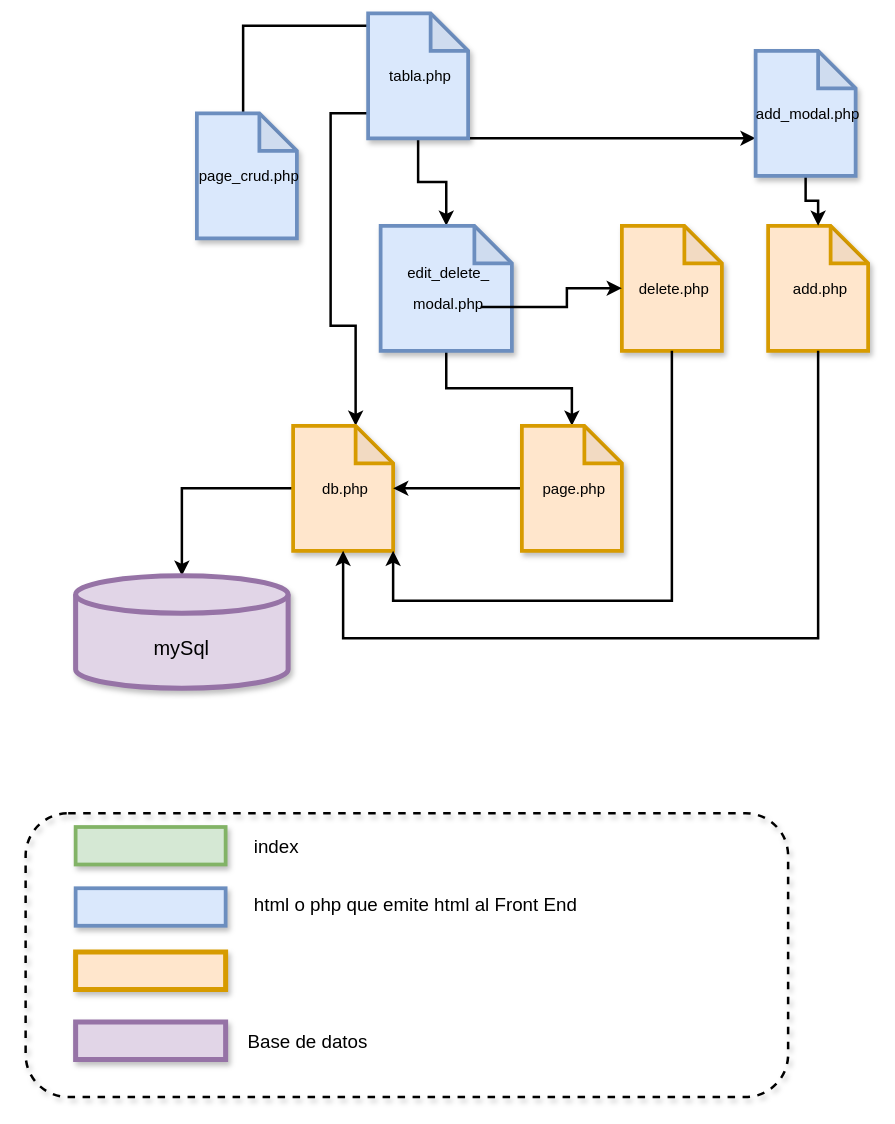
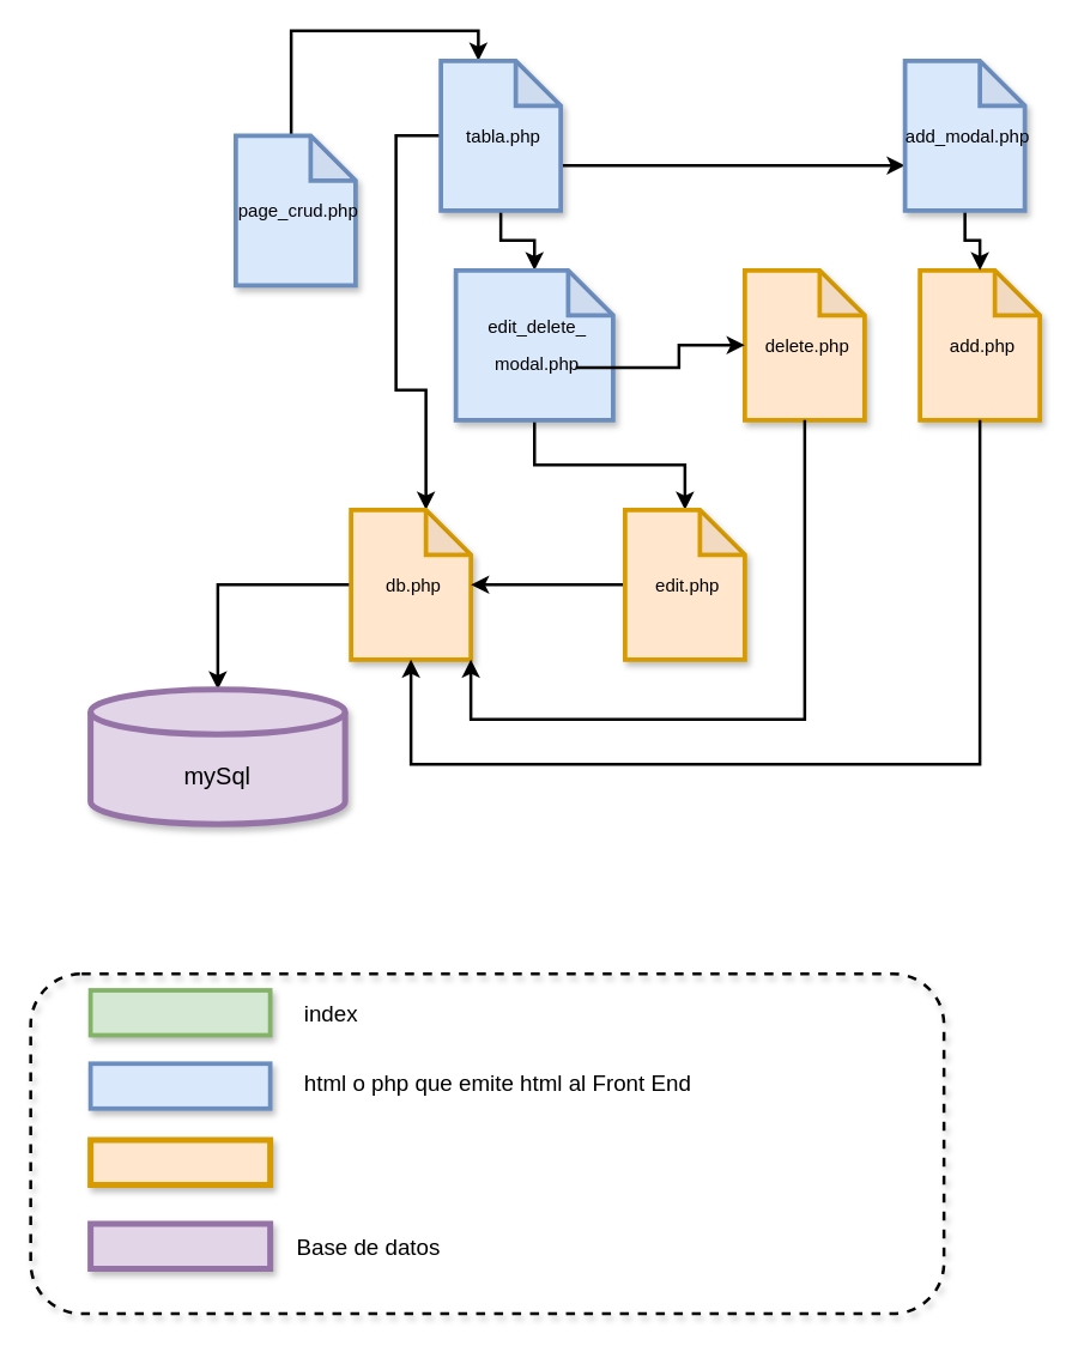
  <mxCell id="0" />
  <mxCell id="1" parent="0" />
  <mxCell id="2" value="" style="rounded=1;whiteSpace=wrap;html=1;shadow=1;sketch=0;fontSize=30;fontColor=#FFFFFF;strokeWidth=2;gradientColor=#ffffff;gradientDirection=north;align=center;strokeColor=default;fillColor=none;dashed=1;" vertex="1" parent="1"><mxGeometry x="20" y="650" width="610" height="227" as="geometry" /></mxCell>
  <mxCell id="3" value="" style="rounded=0;whiteSpace=wrap;html=1;shadow=1;strokeWidth=3;fillColor=#d5e8d4;strokeColor=#82b366;" vertex="1" parent="1"><mxGeometry x="60" y="661" width="120" height="30" as="geometry" /></mxCell>
  <mxCell id="4" value="" style="rounded=0;whiteSpace=wrap;html=1;shadow=1;strokeWidth=3;fillColor=#dae8fc;strokeColor=#6c8ebf;" vertex="1" parent="1"><mxGeometry x="60" y="710" width="120" height="30" as="geometry" /></mxCell>
  <mxCell id="5" value="" style="rounded=0;whiteSpace=wrap;html=1;shadow=1;strokeWidth=4;fillColor=#ffe6cc;strokeColor=#d79b00;" vertex="1" parent="1"><mxGeometry x="60" y="761" width="120" height="30" as="geometry" /></mxCell>
  <mxCell id="6" value="" style="rounded=0;whiteSpace=wrap;html=1;shadow=1;strokeWidth=4;fillColor=#e1d5e7;strokeColor=#9673a6;" vertex="1" parent="1"><mxGeometry x="60" y="817" width="120" height="30" as="geometry" /></mxCell>
  <mxCell id="7" value="&lt;font style=&quot;font-size: 15px&quot;&gt;index&lt;/font&gt;" style="text;html=1;strokeColor=none;fillColor=none;align=left;verticalAlign=middle;whiteSpace=wrap;rounded=0;shadow=1;strokeWidth=2;" vertex="1" parent="1"><mxGeometry x="201" y="661" width="259" height="30" as="geometry" /></mxCell>
  <mxCell id="8" value="&lt;font style=&quot;font-size: 15px&quot;&gt;html o php que emite html al Front End&lt;/font&gt;" style="text;html=1;strokeColor=none;fillColor=none;align=left;verticalAlign=middle;whiteSpace=wrap;rounded=0;shadow=1;strokeWidth=2;" vertex="1" parent="1"><mxGeometry x="201" y="708" width="269" height="30" as="geometry" /></mxCell>
  <mxCell id="9" value="&lt;font style=&quot;font-size: 15px&quot;&gt;Base de datos&lt;/font&gt;" style="text;html=1;strokeColor=none;fillColor=none;align=left;verticalAlign=middle;whiteSpace=wrap;rounded=0;shadow=1;strokeWidth=2;" vertex="1" parent="1"><mxGeometry x="196" y="817" width="269" height="30" as="geometry" /></mxCell>
  <mxCell id="10" value="" style="edgeStyle=orthogonalEdgeStyle;rounded=0;orthogonalLoop=1;jettySize=auto;html=1;fontSize=12;strokeWidth=2;entryX=0;entryY=0;entryDx=25;entryDy=0;entryPerimeter=0;" edge="1" parent="1" source="11" target="15"><mxGeometry relative="1" as="geometry"><Array as="points"><mxPoint x="194" y="20" /><mxPoint x="319" y="20" /></Array></mxGeometry></mxCell>
  <mxCell id="11" value="&lt;p style=&quot;line-height: 0.9&quot;&gt;&lt;font style=&quot;font-size: 12px&quot;&gt;page_crud.php&lt;/font&gt;&lt;/p&gt;" style="shape=note;backgroundOutline=1;darkOpacity=0.05;fillColor=#dae8fc;strokeColor=#6c8ebf;strokeWidth=3;shadow=1;fontSize=13;whiteSpace=wrap;html=1;spacingRight=5;spacingLeft=9;" vertex="1" parent="1"><mxGeometry x="157" y="90" width="80" height="100" as="geometry" /></mxCell>
  <mxCell id="12" value="" style="edgeStyle=orthogonalEdgeStyle;rounded=0;orthogonalLoop=1;jettySize=auto;html=1;fontSize=12;strokeWidth=2;" edge="1" parent="1" source="15" target="24"><mxGeometry relative="1" as="geometry"><Array as="points"><mxPoint x="394" y="110" /><mxPoint x="394" y="110" /></Array></mxGeometry></mxCell>
  <mxCell id="13" value="" style="edgeStyle=orthogonalEdgeStyle;rounded=0;orthogonalLoop=1;jettySize=auto;html=1;fontSize=12;strokeWidth=2;" edge="1" parent="1" source="15" target="20"><mxGeometry relative="1" as="geometry" /></mxCell>
  <mxCell id="14" value="" style="edgeStyle=orthogonalEdgeStyle;rounded=0;orthogonalLoop=1;jettySize=auto;html=1;fontSize=12;strokeWidth=2;" edge="1" parent="1" source="15" target="17"><mxGeometry relative="1" as="geometry"><mxPoint x="204" y="160" as="targetPoint" /><Array as="points"><mxPoint x="264" y="90" /><mxPoint x="264" y="260" /><mxPoint x="284" y="260" /></Array></mxGeometry></mxCell>
- <mxCell id="15" value="&lt;p style=&quot;line-height: 0.9&quot;&gt;&lt;font style=&quot;font-size: 12px&quot;&gt;tabla.php&lt;/font&gt;&lt;/p&gt;" style="shape=note;backgroundOutline=1;darkOpacity=0.05;fillColor=#dae8fc;strokeColor=#6c8ebf;strokeWidth=3;shadow=1;fontSize=13;whiteSpace=wrap;html=1;spacingRight=5;spacingLeft=9;" vertex="1" parent="1"><mxGeometry x="294" y="10" width="80" height="100" as="geometry" /></mxCell>
+ <mxCell id="15" value="&lt;p style=&quot;line-height: 0.9&quot;&gt;&lt;font style=&quot;font-size: 12px&quot;&gt;tabla.php&lt;/font&gt;&lt;/p&gt;" style="shape=note;backgroundOutline=1;darkOpacity=0.05;fillColor=#dae8fc;strokeColor=#6c8ebf;strokeWidth=3;shadow=1;fontSize=13;whiteSpace=wrap;html=1;spacingRight=5;spacingLeft=9;" vertex="1" parent="1"><mxGeometry x="294" y="40" width="80" height="100" as="geometry" /></mxCell>
  <mxCell id="16" value="" style="edgeStyle=orthogonalEdgeStyle;rounded=0;orthogonalLoop=1;jettySize=auto;html=1;fontSize=12;strokeWidth=2;" edge="1" parent="1" source="17" target="18"><mxGeometry relative="1" as="geometry" /></mxCell>
  <mxCell id="17" value="&lt;p style=&quot;line-height: 0.9&quot;&gt;&lt;font style=&quot;font-size: 12px&quot;&gt;db.php&lt;/font&gt;&lt;/p&gt;" style="shape=note;backgroundOutline=1;darkOpacity=0.05;fillColor=#ffe6cc;strokeColor=#d79b00;strokeWidth=3;shadow=1;fontSize=13;whiteSpace=wrap;html=1;spacingRight=5;spacingLeft=9;" vertex="1" parent="1"><mxGeometry x="234" y="340" width="80" height="100" as="geometry" /></mxCell>
  <mxCell id="18" value="mySql" style="shape=cylinder3;whiteSpace=wrap;html=1;boundedLbl=1;backgroundOutline=1;size=15;fillColor=#e1d5e7;strokeColor=#9673a6;shadow=1;strokeWidth=4;fontSize=16;" vertex="1" parent="1"><mxGeometry x="60" y="460" width="170" height="90" as="geometry" /></mxCell>
  <mxCell id="19" value="" style="edgeStyle=orthogonalEdgeStyle;rounded=0;orthogonalLoop=1;jettySize=auto;html=1;fontSize=12;strokeWidth=2;exitX=0.5;exitY=1;exitDx=0;exitDy=0;exitPerimeter=0;" edge="1" parent="1" source="20" target="26"><mxGeometry relative="1" as="geometry" /></mxCell>
  <mxCell id="20" value="&lt;p style=&quot;line-height: 0.9&quot;&gt;&lt;font style=&quot;font-size: 12px&quot;&gt;edit_delete_&lt;/font&gt;&lt;/p&gt;&lt;p style=&quot;line-height: 0.9&quot;&gt;&lt;font style=&quot;font-size: 12px&quot;&gt;modal.php&lt;/font&gt;&lt;/p&gt;" style="shape=note;backgroundOutline=1;darkOpacity=0.05;fillColor=#dae8fc;strokeColor=#6c8ebf;strokeWidth=3;shadow=1;fontSize=13;whiteSpace=wrap;html=1;spacingRight=5;spacingLeft=9;" vertex="1" parent="1"><mxGeometry x="304" y="180" width="105" height="100" as="geometry" /></mxCell>
  <mxCell id="21" value="&lt;p style=&quot;line-height: 0.9&quot;&gt;&lt;font style=&quot;font-size: 12px&quot;&gt;delete.php&lt;/font&gt;&lt;/p&gt;" style="shape=note;backgroundOutline=1;darkOpacity=0.05;fillColor=#ffe6cc;strokeColor=#d79b00;strokeWidth=3;shadow=1;fontSize=13;whiteSpace=wrap;html=1;spacingRight=5;spacingLeft=9;" vertex="1" parent="1"><mxGeometry x="497" y="180" width="80" height="100" as="geometry" /></mxCell>
  <mxCell id="22" value="&lt;p style=&quot;line-height: 0.9&quot;&gt;&lt;font style=&quot;font-size: 12px&quot;&gt;add.php&lt;/font&gt;&lt;/p&gt;" style="shape=note;backgroundOutline=1;darkOpacity=0.05;fillColor=#ffe6cc;strokeColor=#d79b00;strokeWidth=3;shadow=1;fontSize=13;whiteSpace=wrap;html=1;spacingRight=5;spacingLeft=9;" vertex="1" parent="1"><mxGeometry x="614" y="180" width="80" height="100" as="geometry" /></mxCell>
  <mxCell id="23" value="" style="edgeStyle=orthogonalEdgeStyle;rounded=0;orthogonalLoop=1;jettySize=auto;html=1;fontSize=12;strokeWidth=2;" edge="1" parent="1" source="24" target="22"><mxGeometry relative="1" as="geometry" /></mxCell>
  <mxCell id="24" value="&lt;p style=&quot;line-height: 0.9&quot;&gt;&lt;font style=&quot;font-size: 12px&quot;&gt;add_modal.php&lt;/font&gt;&lt;/p&gt;" style="shape=note;backgroundOutline=1;darkOpacity=0.05;fillColor=#dae8fc;strokeColor=#6c8ebf;strokeWidth=3;shadow=1;fontSize=13;whiteSpace=wrap;html=1;spacingRight=5;spacingLeft=9;" vertex="1" parent="1"><mxGeometry x="604" y="40" width="80" height="100" as="geometry" /></mxCell>
  <mxCell id="25" value="" style="edgeStyle=orthogonalEdgeStyle;rounded=0;orthogonalLoop=1;jettySize=auto;html=1;fontSize=12;strokeWidth=2;" edge="1" parent="1" source="26" target="17"><mxGeometry relative="1" as="geometry" /></mxCell>
- <mxCell id="26" value="&lt;p style=&quot;line-height: 0.9&quot;&gt;&lt;font style=&quot;font-size: 12px&quot;&gt;page&lt;/font&gt;&lt;span style=&quot;font-size: 12px&quot;&gt;.php&lt;/span&gt;&lt;/p&gt;" style="shape=note;backgroundOutline=1;darkOpacity=0.05;fillColor=#ffe6cc;strokeColor=#d79b00;strokeWidth=3;shadow=1;fontSize=13;whiteSpace=wrap;html=1;spacingRight=5;spacingLeft=9;" vertex="1" parent="1"><mxGeometry x="417" y="340" width="80" height="100" as="geometry" /></mxCell>
+ <mxCell id="26" value="&lt;p style=&quot;line-height: 0.9&quot;&gt;&lt;font style=&quot;font-size: 12px&quot;&gt;edit&lt;/font&gt;&lt;span style=&quot;font-size: 12px&quot;&gt;.php&lt;/span&gt;&lt;/p&gt;" style="shape=note;backgroundOutline=1;darkOpacity=0.05;fillColor=#ffe6cc;strokeColor=#d79b00;strokeWidth=3;shadow=1;fontSize=13;whiteSpace=wrap;html=1;spacingRight=5;spacingLeft=9;" vertex="1" parent="1"><mxGeometry x="417" y="340" width="80" height="100" as="geometry" /></mxCell>
  <mxCell id="27" value="" style="endArrow=classic;html=1;rounded=0;fontSize=12;strokeWidth=2;exitX=0.5;exitY=1;exitDx=0;exitDy=0;exitPerimeter=0;entryX=0.5;entryY=1;entryDx=0;entryDy=0;entryPerimeter=0;edgeStyle=orthogonalEdgeStyle;" edge="1" parent="1" source="22" target="17"><mxGeometry width="50" height="50" relative="1" as="geometry"><mxPoint x="294" y="290" as="sourcePoint" /><mxPoint x="654" y="450" as="targetPoint" /><Array as="points"><mxPoint x="654" y="510" /><mxPoint x="274" y="510" /></Array></mxGeometry></mxCell>
  <mxCell id="28" value="" style="endArrow=classic;html=1;rounded=0;fontSize=12;strokeWidth=2;exitX=0.5;exitY=1;exitDx=0;exitDy=0;exitPerimeter=0;entryX=1;entryY=1;entryDx=0;entryDy=0;entryPerimeter=0;edgeStyle=orthogonalEdgeStyle;" edge="1" parent="1" source="21" target="17"><mxGeometry width="50" height="50" relative="1" as="geometry"><mxPoint x="294" y="290" as="sourcePoint" /><mxPoint x="344" y="240" as="targetPoint" /><Array as="points"><mxPoint x="537" y="480" /><mxPoint x="314" y="480" /></Array></mxGeometry></mxCell>
  <mxCell id="29" value="" style="endArrow=classic;html=1;rounded=0;fontSize=12;strokeWidth=2;exitX=0;exitY=0;exitDx=80;exitDy=65;exitPerimeter=0;edgeStyle=orthogonalEdgeStyle;" edge="1" parent="1" source="20" target="21"><mxGeometry width="50" height="50" relative="1" as="geometry"><mxPoint x="394" y="300" as="sourcePoint" /><mxPoint x="444" y="250" as="targetPoint" /></mxGeometry></mxCell>
